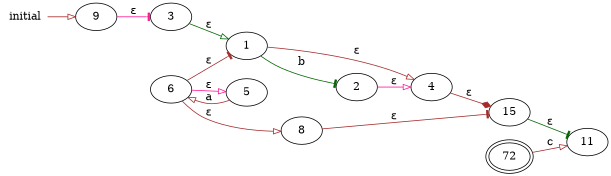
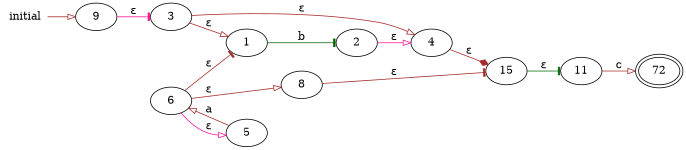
  digraph {
    rankdir=LR
    edge [arrowhead=onormal color=brown]
    initial [shape=none]
    9
    3
    1
    4
    5
    6
    n8 [label=15]
    8
    2
    11
    n12 [label=72 peripheries=2]
    initial -> 9
    9 -> 3 [arrowhead=tee color=deeppink label="ε"]
-   3 -> 1 [color=darkgreen label="ε"]
-   1 -> 4 [label="ε"]
+   3 -> 1 [label="ε"]
+   3 -> 4 [label="ε"]
    1 -> 2 [arrowhead=tee color=darkgreen label=b]
    4 -> n8 [arrowhead=diamond label="ε"]
    5 -> 6 [label=a]
    6 -> 1 [arrowhead=tee label="ε"]
    6 -> 5 [color=deeppink label="ε"]
    6 -> 8 [label="ε"]
    n8 -> 11 [arrowhead=tee color=darkgreen label="ε"]
    8 -> n8 [arrowhead=tee label="ε"]
    2 -> 4 [color=deeppink label="ε"]
-   n12 -> 11 [label=c]
+   11 -> n12 [label=c]
  }
